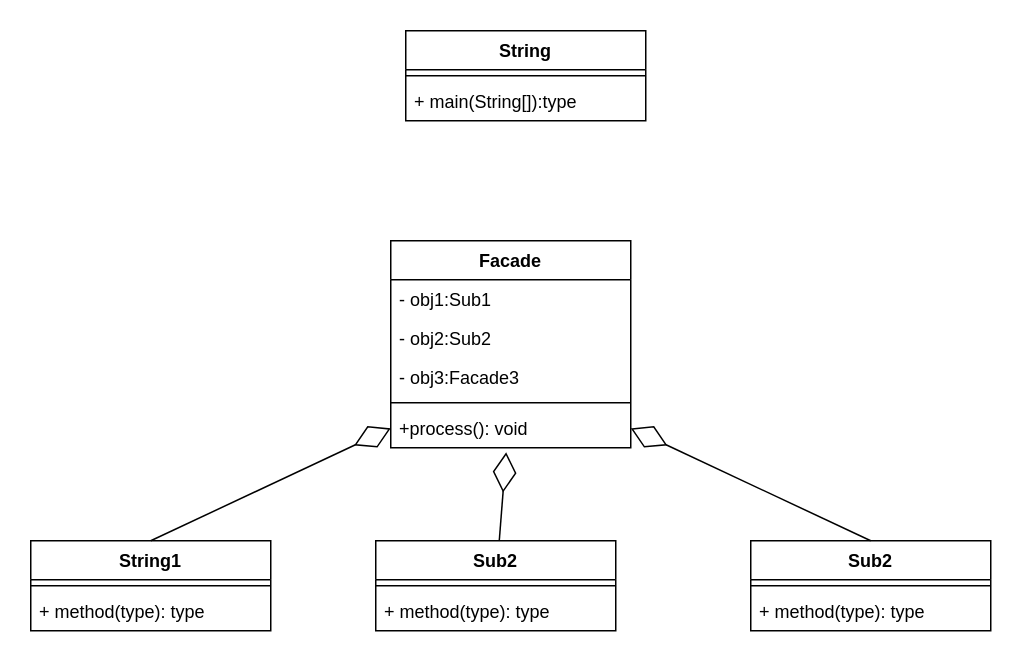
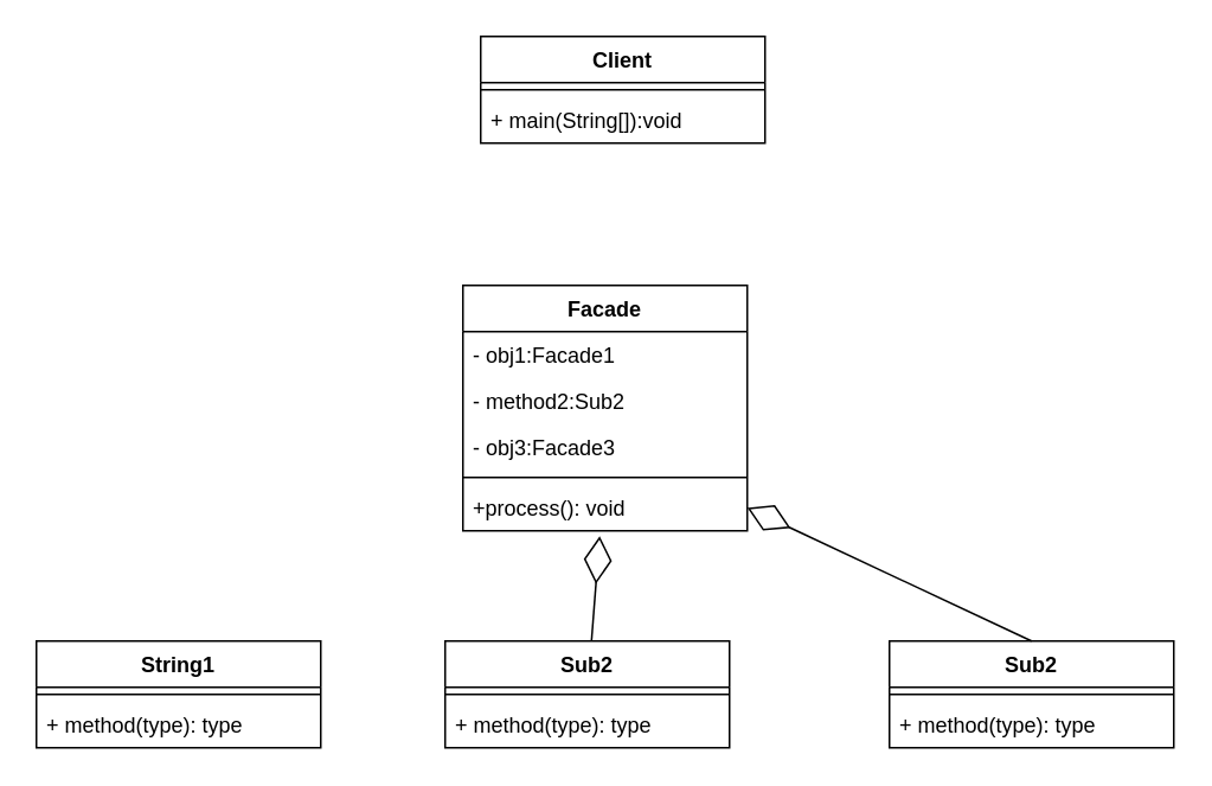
  <mxCell id="0" />
  <mxCell id="1" parent="0" />
- <mxCell id="2" value="String&#10;" style="swimlane;fontStyle=1;align=center;verticalAlign=top;childLayout=stackLayout;horizontal=1;startSize=26;horizontalStack=0;resizeParent=1;resizeParentMax=0;resizeLast=0;collapsible=1;marginBottom=0;" parent="1" vertex="1"><mxGeometry x="270" y="20" width="160" height="60" as="geometry" /></mxCell>
+ <mxCell id="2" value="Client&#10;" style="swimlane;fontStyle=1;align=center;verticalAlign=top;childLayout=stackLayout;horizontal=1;startSize=26;horizontalStack=0;resizeParent=1;resizeParentMax=0;resizeLast=0;collapsible=1;marginBottom=0;" parent="1" vertex="1"><mxGeometry x="270" y="20" width="160" height="60" as="geometry" /></mxCell>
  <mxCell id="3" value="" style="line;strokeWidth=1;fillColor=none;align=left;verticalAlign=middle;spacingTop=-1;spacingLeft=3;spacingRight=3;rotatable=0;labelPosition=right;points=[];portConstraint=eastwest;" parent="2" vertex="1"><mxGeometry y="26" width="160" height="8" as="geometry" /></mxCell>
- <mxCell id="4" value="+ main(String[]):type" style="text;strokeColor=none;fillColor=none;align=left;verticalAlign=top;spacingLeft=4;spacingRight=4;overflow=hidden;rotatable=0;points=[[0,0.5],[1,0.5]];portConstraint=eastwest;" parent="2" vertex="1"><mxGeometry y="34" width="160" height="26" as="geometry" /></mxCell>
+ <mxCell id="4" value="+ main(String[]):void" style="text;strokeColor=none;fillColor=none;align=left;verticalAlign=top;spacingLeft=4;spacingRight=4;overflow=hidden;rotatable=0;points=[[0,0.5],[1,0.5]];portConstraint=eastwest;" parent="2" vertex="1"><mxGeometry y="34" width="160" height="26" as="geometry" /></mxCell>
  <mxCell id="5" value="Facade" style="swimlane;fontStyle=1;align=center;verticalAlign=top;childLayout=stackLayout;horizontal=1;startSize=26;horizontalStack=0;resizeParent=1;resizeParentMax=0;resizeLast=0;collapsible=1;marginBottom=0;" vertex="1" parent="1"><mxGeometry x="260" y="160" width="160" height="138" as="geometry" /></mxCell>
- <mxCell id="6" value="- obj1:Sub1" style="text;strokeColor=none;fillColor=none;align=left;verticalAlign=top;spacingLeft=4;spacingRight=4;overflow=hidden;rotatable=0;points=[[0,0.5],[1,0.5]];portConstraint=eastwest;" vertex="1" parent="5"><mxGeometry y="26" width="160" height="26" as="geometry" /></mxCell>
- <mxCell id="7" value="- obj2:Sub2" style="text;strokeColor=none;fillColor=none;align=left;verticalAlign=top;spacingLeft=4;spacingRight=4;overflow=hidden;rotatable=0;points=[[0,0.5],[1,0.5]];portConstraint=eastwest;" vertex="1" parent="5"><mxGeometry y="52" width="160" height="26" as="geometry" /></mxCell>
+ <mxCell id="6" value="- obj1:Facade1" style="text;strokeColor=none;fillColor=none;align=left;verticalAlign=top;spacingLeft=4;spacingRight=4;overflow=hidden;rotatable=0;points=[[0,0.5],[1,0.5]];portConstraint=eastwest;" vertex="1" parent="5"><mxGeometry y="26" width="160" height="26" as="geometry" /></mxCell>
+ <mxCell id="7" value="- method2:Sub2" style="text;strokeColor=none;fillColor=none;align=left;verticalAlign=top;spacingLeft=4;spacingRight=4;overflow=hidden;rotatable=0;points=[[0,0.5],[1,0.5]];portConstraint=eastwest;" vertex="1" parent="5"><mxGeometry y="52" width="160" height="26" as="geometry" /></mxCell>
  <mxCell id="8" value="- obj3:Facade3" style="text;strokeColor=none;fillColor=none;align=left;verticalAlign=top;spacingLeft=4;spacingRight=4;overflow=hidden;rotatable=0;points=[[0,0.5],[1,0.5]];portConstraint=eastwest;" vertex="1" parent="5"><mxGeometry y="78" width="160" height="26" as="geometry" /></mxCell>
  <mxCell id="9" value="" style="line;strokeWidth=1;fillColor=none;align=left;verticalAlign=middle;spacingTop=-1;spacingLeft=3;spacingRight=3;rotatable=0;labelPosition=right;points=[];portConstraint=eastwest;" vertex="1" parent="5"><mxGeometry y="104" width="160" height="8" as="geometry" /></mxCell>
  <mxCell id="10" value="+process(): void" style="text;strokeColor=none;fillColor=none;align=left;verticalAlign=top;spacingLeft=4;spacingRight=4;overflow=hidden;rotatable=0;points=[[0,0.5],[1,0.5]];portConstraint=eastwest;" vertex="1" parent="5"><mxGeometry y="112" width="160" height="26" as="geometry" /></mxCell>
  <mxCell id="11" value="String1" style="swimlane;fontStyle=1;align=center;verticalAlign=top;childLayout=stackLayout;horizontal=1;startSize=26;horizontalStack=0;resizeParent=1;resizeParentMax=0;resizeLast=0;collapsible=1;marginBottom=0;" vertex="1" parent="1"><mxGeometry x="20" y="360" width="160" height="60" as="geometry" /></mxCell>
  <mxCell id="12" value="" style="line;strokeWidth=1;fillColor=none;align=left;verticalAlign=middle;spacingTop=-1;spacingLeft=3;spacingRight=3;rotatable=0;labelPosition=right;points=[];portConstraint=eastwest;" vertex="1" parent="11"><mxGeometry y="26" width="160" height="8" as="geometry" /></mxCell>
  <mxCell id="13" value="+ method(type): type" style="text;strokeColor=none;fillColor=none;align=left;verticalAlign=top;spacingLeft=4;spacingRight=4;overflow=hidden;rotatable=0;points=[[0,0.5],[1,0.5]];portConstraint=eastwest;" vertex="1" parent="11"><mxGeometry y="34" width="160" height="26" as="geometry" /></mxCell>
  <mxCell id="14" value="Sub2" style="swimlane;fontStyle=1;align=center;verticalAlign=top;childLayout=stackLayout;horizontal=1;startSize=26;horizontalStack=0;resizeParent=1;resizeParentMax=0;resizeLast=0;collapsible=1;marginBottom=0;" vertex="1" parent="1"><mxGeometry x="250" y="360" width="160" height="60" as="geometry" /></mxCell>
  <mxCell id="15" value="" style="line;strokeWidth=1;fillColor=none;align=left;verticalAlign=middle;spacingTop=-1;spacingLeft=3;spacingRight=3;rotatable=0;labelPosition=right;points=[];portConstraint=eastwest;" vertex="1" parent="14"><mxGeometry y="26" width="160" height="8" as="geometry" /></mxCell>
  <mxCell id="16" value="+ method(type): type" style="text;strokeColor=none;fillColor=none;align=left;verticalAlign=top;spacingLeft=4;spacingRight=4;overflow=hidden;rotatable=0;points=[[0,0.5],[1,0.5]];portConstraint=eastwest;" vertex="1" parent="14"><mxGeometry y="34" width="160" height="26" as="geometry" /></mxCell>
  <mxCell id="17" value="Sub2" style="swimlane;fontStyle=1;align=center;verticalAlign=top;childLayout=stackLayout;horizontal=1;startSize=26;horizontalStack=0;resizeParent=1;resizeParentMax=0;resizeLast=0;collapsible=1;marginBottom=0;" vertex="1" parent="1"><mxGeometry x="500" y="360" width="160" height="60" as="geometry" /></mxCell>
  <mxCell id="18" value="" style="line;strokeWidth=1;fillColor=none;align=left;verticalAlign=middle;spacingTop=-1;spacingLeft=3;spacingRight=3;rotatable=0;labelPosition=right;points=[];portConstraint=eastwest;" vertex="1" parent="17"><mxGeometry y="26" width="160" height="8" as="geometry" /></mxCell>
  <mxCell id="19" value="+ method(type): type" style="text;strokeColor=none;fillColor=none;align=left;verticalAlign=top;spacingLeft=4;spacingRight=4;overflow=hidden;rotatable=0;points=[[0,0.5],[1,0.5]];portConstraint=eastwest;" vertex="1" parent="17"><mxGeometry y="34" width="160" height="26" as="geometry" /></mxCell>
- <mxCell id="20" value="" style="endArrow=diamondThin;endFill=0;endSize=24;html=1;exitX=0.5;exitY=0;exitDx=0;exitDy=0;entryX=0;entryY=0.5;entryDx=0;entryDy=0;" edge="1" parent="1" source="11" target="10"><mxGeometry width="160" relative="1" as="geometry"><mxPoint x="40" y="298" as="sourcePoint" /><mxPoint x="200" y="298" as="targetPoint" /></mxGeometry></mxCell>
  <mxCell id="21" value="" style="endArrow=diamondThin;endFill=0;endSize=24;html=1;entryX=0.481;entryY=1.115;entryDx=0;entryDy=0;entryPerimeter=0;" edge="1" parent="1" source="14" target="10"><mxGeometry width="160" relative="1" as="geometry"><mxPoint x="110" y="370" as="sourcePoint" /><mxPoint x="305.04" y="307.012" as="targetPoint" /></mxGeometry></mxCell>
  <mxCell id="22" value="" style="endArrow=diamondThin;endFill=0;endSize=24;html=1;entryX=1;entryY=0.5;entryDx=0;entryDy=0;exitX=0.5;exitY=0;exitDx=0;exitDy=0;" edge="1" parent="1" source="17" target="10"><mxGeometry width="160" relative="1" as="geometry"><mxPoint x="608.645" y="349.01" as="sourcePoint" /><mxPoint x="600" y="290" as="targetPoint" /></mxGeometry></mxCell>
